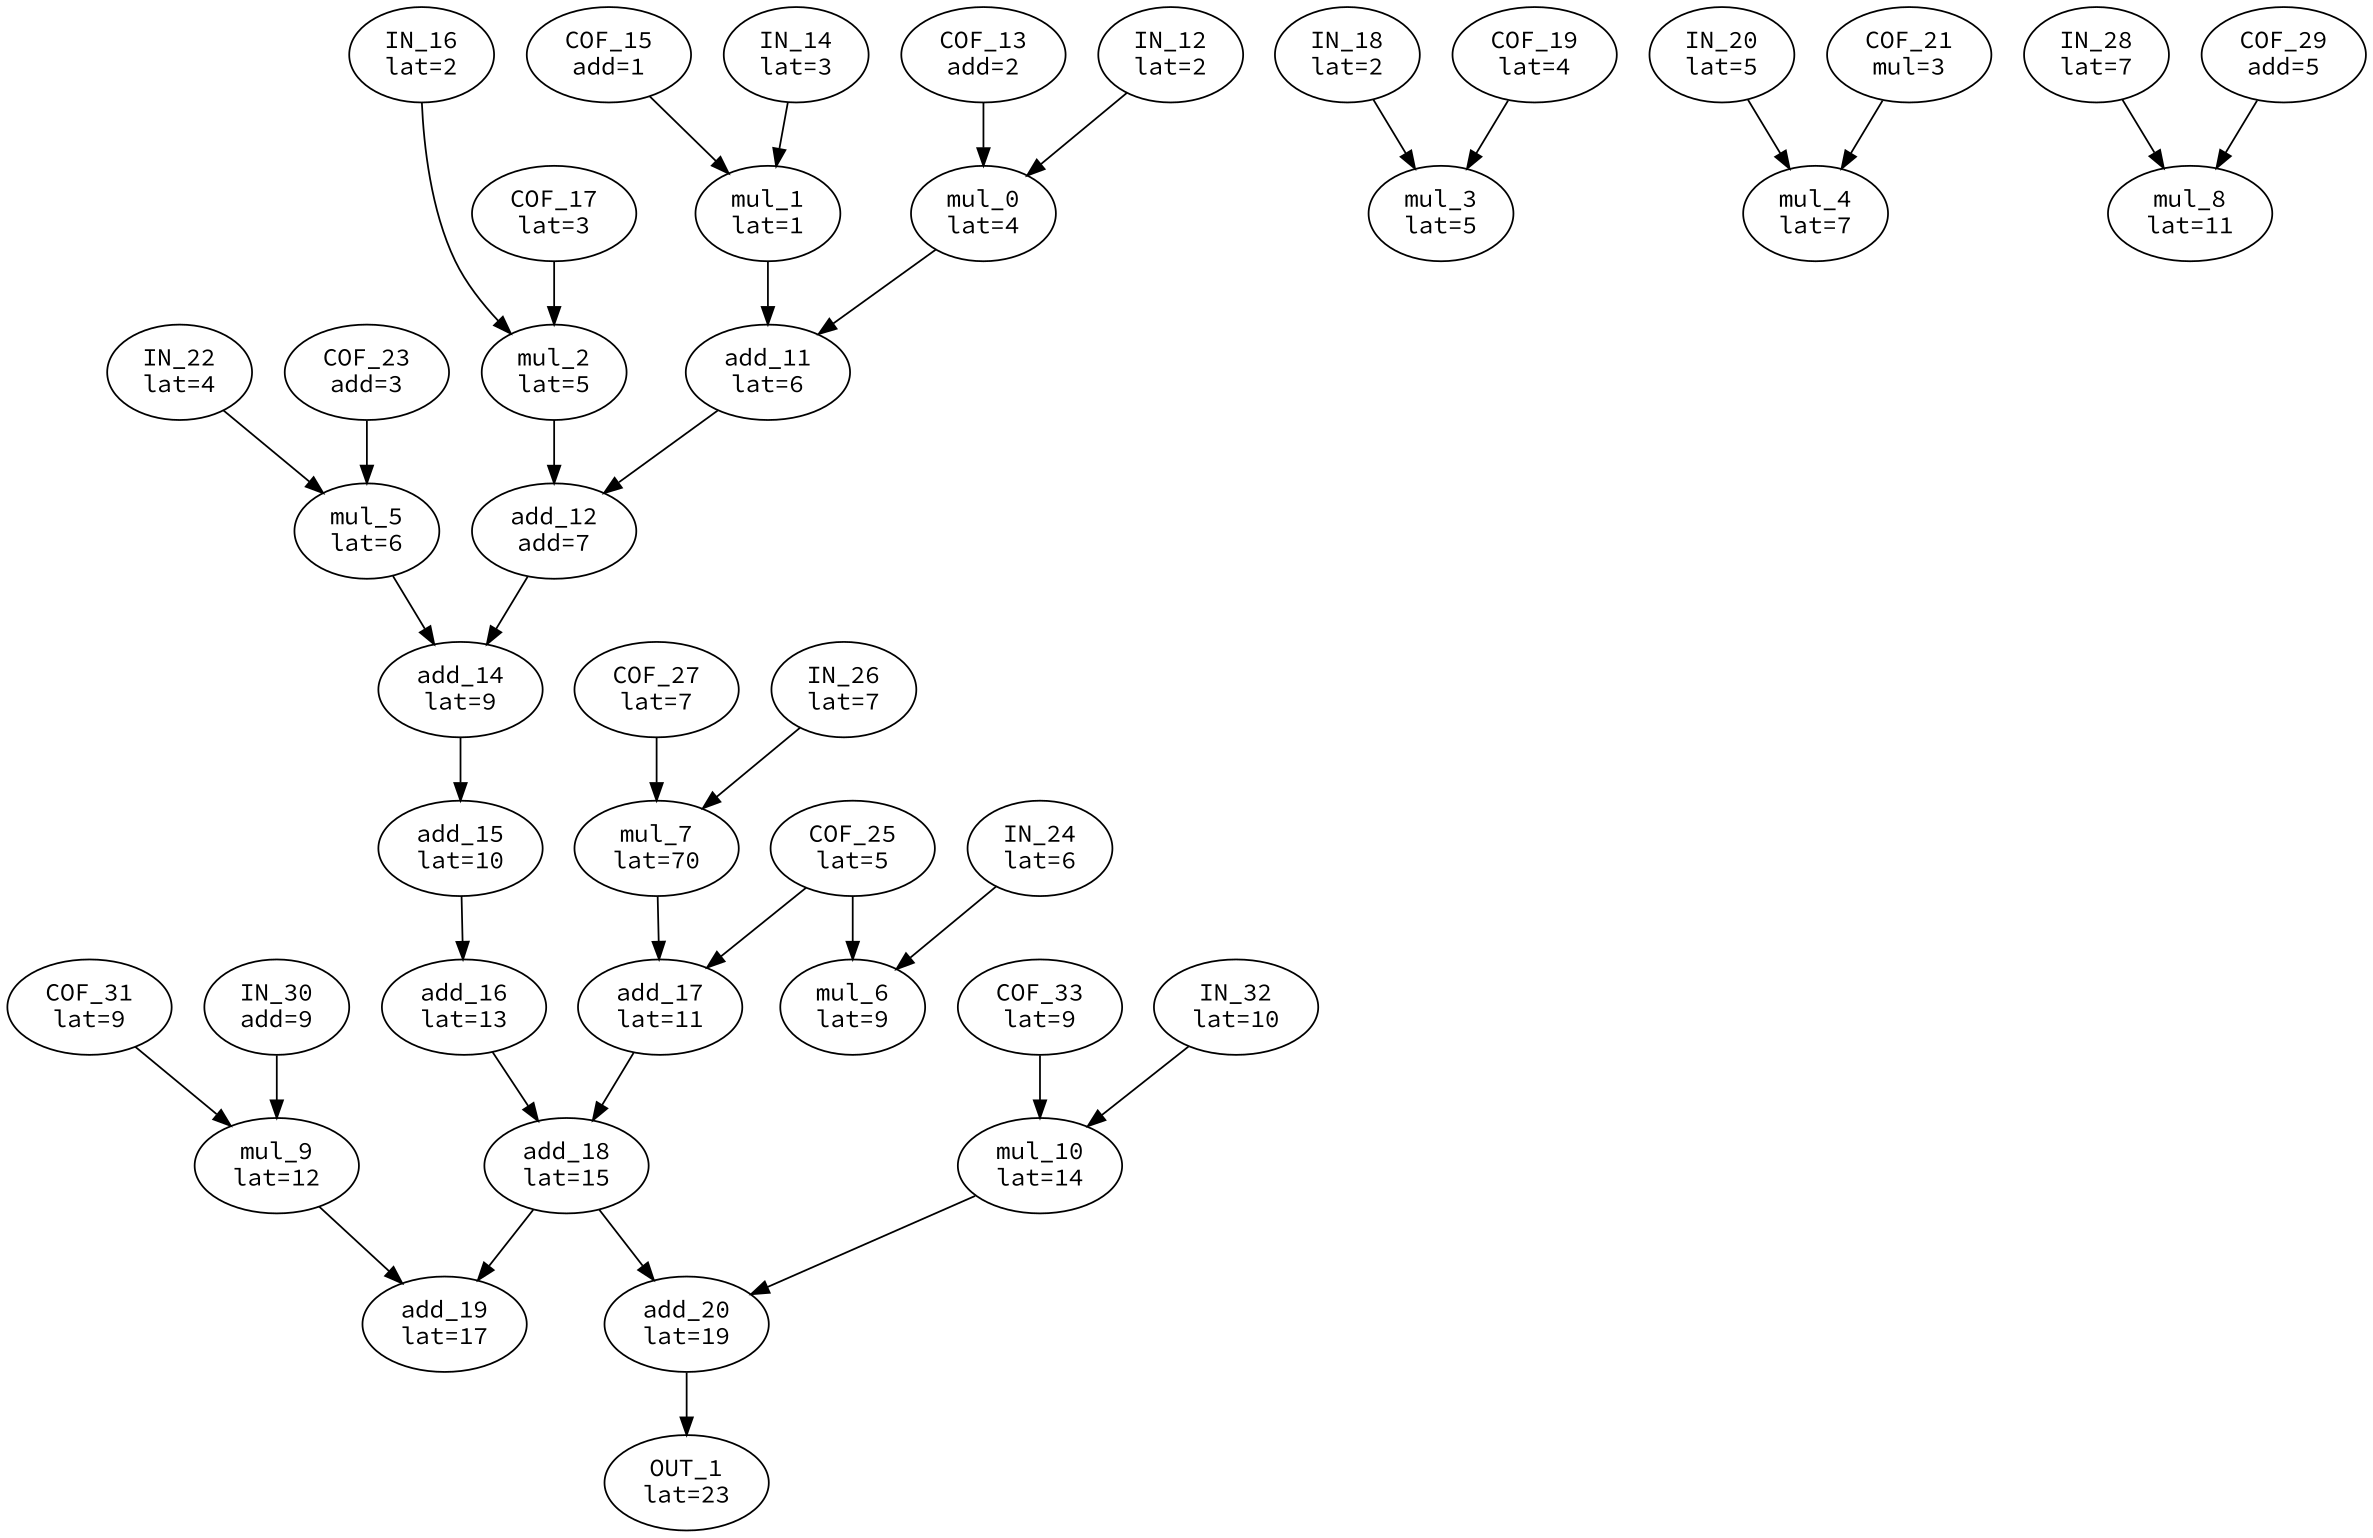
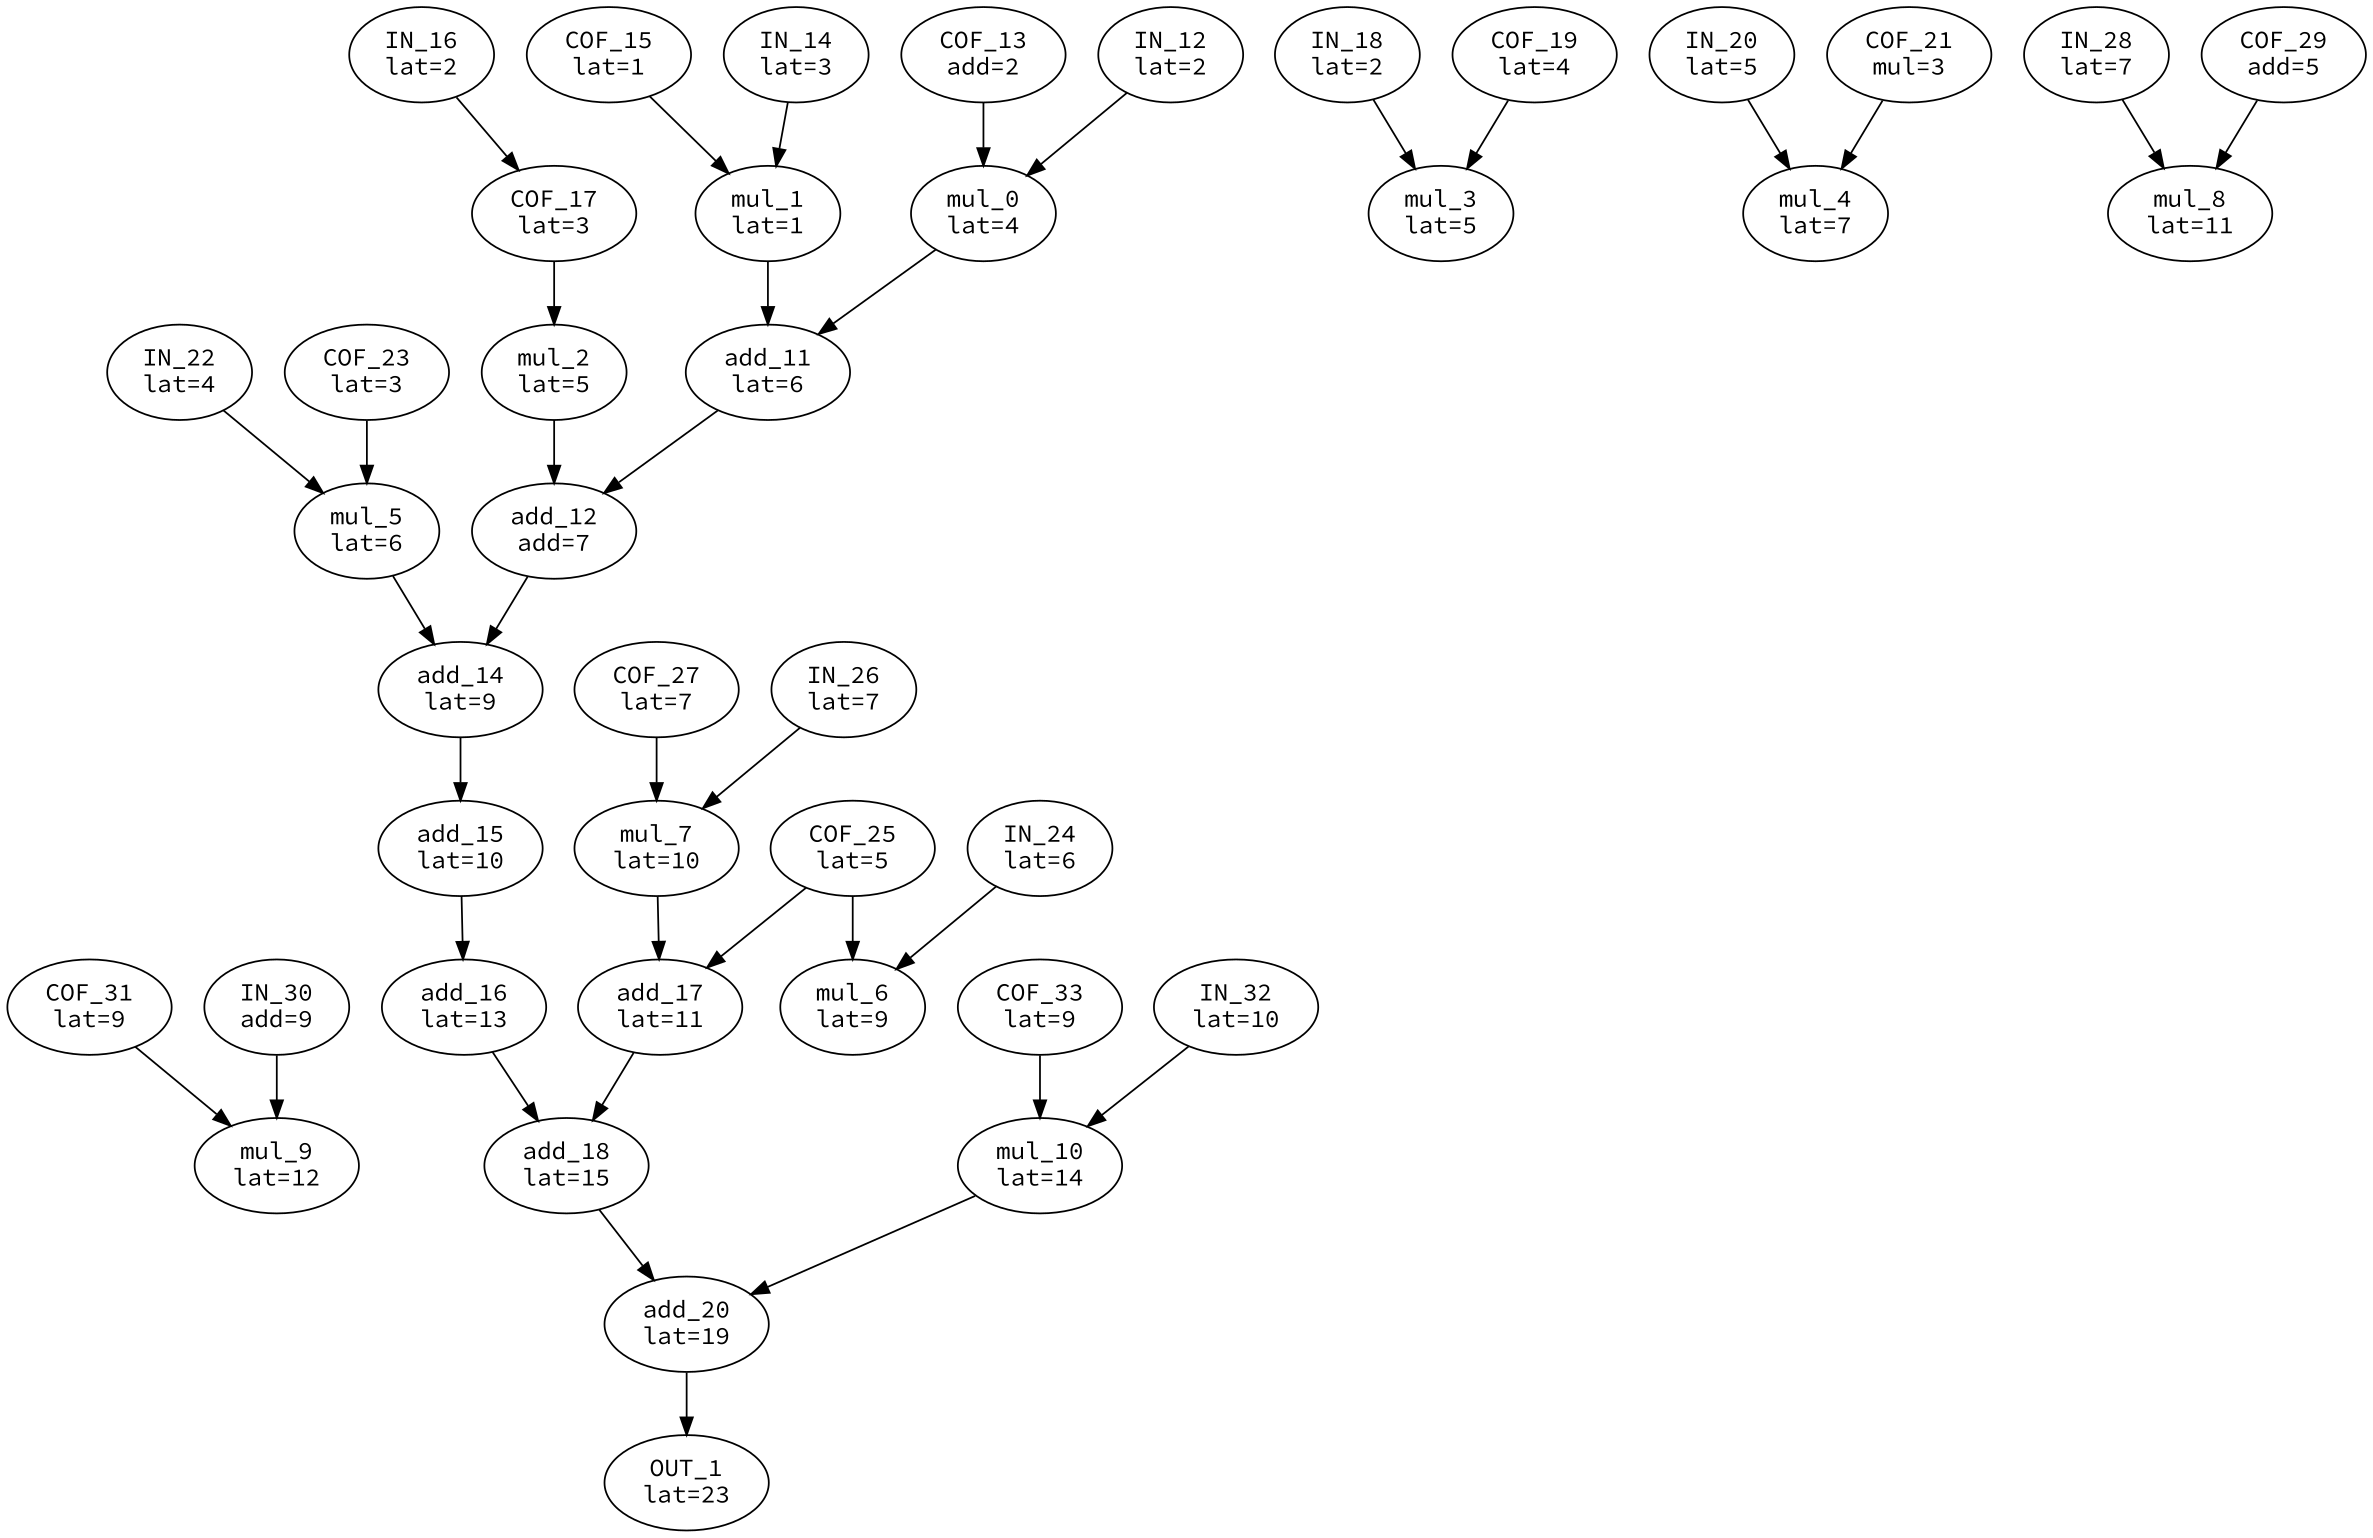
  digraph {
    fontname="Source Code Pro"
    node [fontname="Source Code Pro"]
    edge [fontname="Source Code Pro"]
    mul_0 [label="\N\nlat=4"]
    add_11 [label="\N\nlat=6"]
    add_12 [label="\N\nadd=7"]
    IN_12 [label="\N\nlat=2"]
    COF_13 [label="\N\nadd=2"]
    mul_1 [label="\N\nlat=1"]
    IN_14 [label="\N\nlat=3"]
-   COF_15 [label="\N\nadd=1"]
+   COF_15 [label="\N\nlat=1"]
    mul_2 [label="\N\nlat=5"]
    add_14 [label="\N\nlat=9"]
    IN_16 [label="\N\nlat=2"]
    COF_17 [label="\N\nlat=3"]
    mul_3 [label="\N\nlat=5"]
    IN_18 [label="\N\nlat=2"]
    COF_19 [label="\N\nlat=4"]
    mul_4 [label="\N\nlat=7"]
    IN_20 [label="\N\nlat=5"]
    COF_21 [label="\N\nmul=3"]
    mul_5 [label="\N\nlat=6"]
    add_15 [label="\N\nlat=10"]
    IN_22 [label="\N\nlat=4"]
-   COF_23 [label="\N\nadd=3"]
+   COF_23 [label="\N\nlat=3"]
    mul_6 [label="\N\nlat=9"]
    add_17 [label="\N\nlat=11"]
    add_18 [label="\N\nlat=15"]
    IN_24 [label="\N\nlat=6"]
    COF_25 [label="\N\nlat=5"]
-   mul_7 [label="\N\nlat=70"]
+   mul_7 [label="\N\nlat=10"]
    IN_26 [label="\N\nlat=7"]
    COF_27 [label="\N\nlat=7"]
    mul_8 [label="\N\nlat=11"]
    add_16 [label="\N\nlat=13"]
    IN_28 [label="\N\nlat=7"]
    COF_29 [label="\N\nadd=5"]
    mul_9 [label="\N\nlat=12"]
-   add_19 [label="\N\nlat=17"]
    IN_30 [label="\N\nadd=9"]
    COF_31 [label="\N\nlat=9"]
    mul_10 [label="\N\nlat=14"]
    add_20 [label="\N\nlat=19"]
    OUT_1 [label="\N\nlat=23"]
    IN_32 [label="\N\nlat=10"]
    COF_33 [label="\N\nlat=9"]
    mul_0 -> add_11
    add_11 -> add_12
    add_12 -> add_14
    IN_12 -> mul_0
    COF_13 -> mul_0
    mul_1 -> add_11
    IN_14 -> mul_1
    COF_15 -> mul_1
    mul_2 -> add_12
    add_14 -> add_15
-   IN_16 -> mul_2
+   IN_16 -> COF_17
    COF_17 -> mul_2
    IN_18 -> mul_3
    COF_19 -> mul_3
    IN_20 -> mul_4
    COF_21 -> mul_4
    mul_5 -> add_14
    add_15 -> add_16
    IN_22 -> mul_5
    COF_23 -> mul_5
    add_17 -> add_18
-   add_18 -> add_19
    add_18 -> add_20
    IN_24 -> mul_6
    COF_25 -> mul_6
    COF_25 -> add_17
    mul_7 -> add_17
    IN_26 -> mul_7
    COF_27 -> mul_7
    add_16 -> add_18
    IN_28 -> mul_8
    COF_29 -> mul_8
-   mul_9 -> add_19
    IN_30 -> mul_9
    COF_31 -> mul_9
    mul_10 -> add_20
    add_20 -> OUT_1
    IN_32 -> mul_10
    COF_33 -> mul_10
  }
